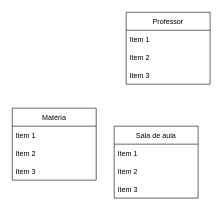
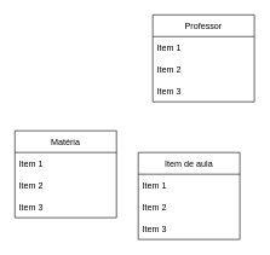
  <mxCell id="0" />
  <mxCell id="1" parent="0" />
  <mxCell id="2" value="Matéria" style="swimlane;fontStyle=0;childLayout=stackLayout;horizontal=1;startSize=30;horizontalStack=0;resizeParent=1;resizeParentMax=0;resizeLast=0;collapsible=1;marginBottom=0;" vertex="1" parent="1"><mxGeometry x="20" y="180" width="140" height="120" as="geometry" /></mxCell>
  <mxCell id="3" value="Item 1" style="text;strokeColor=none;fillColor=none;align=left;verticalAlign=middle;spacingLeft=4;spacingRight=4;overflow=hidden;points=[[0,0.5],[1,0.5]];portConstraint=eastwest;rotatable=0;" vertex="1" parent="2"><mxGeometry y="30" width="140" height="30" as="geometry" /></mxCell>
  <mxCell id="4" value="Item 2" style="text;strokeColor=none;fillColor=none;align=left;verticalAlign=middle;spacingLeft=4;spacingRight=4;overflow=hidden;points=[[0,0.5],[1,0.5]];portConstraint=eastwest;rotatable=0;" vertex="1" parent="2"><mxGeometry y="60" width="140" height="30" as="geometry" /></mxCell>
  <mxCell id="5" value="Item 3" style="text;strokeColor=none;fillColor=none;align=left;verticalAlign=middle;spacingLeft=4;spacingRight=4;overflow=hidden;points=[[0,0.5],[1,0.5]];portConstraint=eastwest;rotatable=0;" vertex="1" parent="2"><mxGeometry y="90" width="140" height="30" as="geometry" /></mxCell>
  <mxCell id="6" value="Professor" style="swimlane;fontStyle=0;childLayout=stackLayout;horizontal=1;startSize=30;horizontalStack=0;resizeParent=1;resizeParentMax=0;resizeLast=0;collapsible=1;marginBottom=0;" vertex="1" parent="1"><mxGeometry x="210" y="20" width="140" height="120" as="geometry" /></mxCell>
  <mxCell id="7" value="Item 1" style="text;strokeColor=none;fillColor=none;align=left;verticalAlign=middle;spacingLeft=4;spacingRight=4;overflow=hidden;points=[[0,0.5],[1,0.5]];portConstraint=eastwest;rotatable=0;" vertex="1" parent="6"><mxGeometry y="30" width="140" height="30" as="geometry" /></mxCell>
  <mxCell id="8" value="Item 2" style="text;strokeColor=none;fillColor=none;align=left;verticalAlign=middle;spacingLeft=4;spacingRight=4;overflow=hidden;points=[[0,0.5],[1,0.5]];portConstraint=eastwest;rotatable=0;" vertex="1" parent="6"><mxGeometry y="60" width="140" height="30" as="geometry" /></mxCell>
  <mxCell id="9" value="Item 3" style="text;strokeColor=none;fillColor=none;align=left;verticalAlign=middle;spacingLeft=4;spacingRight=4;overflow=hidden;points=[[0,0.5],[1,0.5]];portConstraint=eastwest;rotatable=0;" vertex="1" parent="6"><mxGeometry y="90" width="140" height="30" as="geometry" /></mxCell>
- <mxCell id="10" value="Sala de aula" style="swimlane;fontStyle=0;childLayout=stackLayout;horizontal=1;startSize=30;horizontalStack=0;resizeParent=1;resizeParentMax=0;resizeLast=0;collapsible=1;marginBottom=0;" vertex="1" parent="1"><mxGeometry x="190" y="210" width="140" height="120" as="geometry" /></mxCell>
+ <mxCell id="10" value="Item de aula" style="swimlane;fontStyle=0;childLayout=stackLayout;horizontal=1;startSize=30;horizontalStack=0;resizeParent=1;resizeParentMax=0;resizeLast=0;collapsible=1;marginBottom=0;" vertex="1" parent="1"><mxGeometry x="190" y="210" width="140" height="120" as="geometry" /></mxCell>
  <mxCell id="11" value="Item 1" style="text;strokeColor=none;fillColor=none;align=left;verticalAlign=middle;spacingLeft=4;spacingRight=4;overflow=hidden;points=[[0,0.5],[1,0.5]];portConstraint=eastwest;rotatable=0;" vertex="1" parent="10"><mxGeometry y="30" width="140" height="30" as="geometry" /></mxCell>
  <mxCell id="12" value="Item 2" style="text;strokeColor=none;fillColor=none;align=left;verticalAlign=middle;spacingLeft=4;spacingRight=4;overflow=hidden;points=[[0,0.5],[1,0.5]];portConstraint=eastwest;rotatable=0;" vertex="1" parent="10"><mxGeometry y="60" width="140" height="30" as="geometry" /></mxCell>
  <mxCell id="13" value="Item 3" style="text;strokeColor=none;fillColor=none;align=left;verticalAlign=middle;spacingLeft=4;spacingRight=4;overflow=hidden;points=[[0,0.5],[1,0.5]];portConstraint=eastwest;rotatable=0;" vertex="1" parent="10"><mxGeometry y="90" width="140" height="30" as="geometry" /></mxCell>
